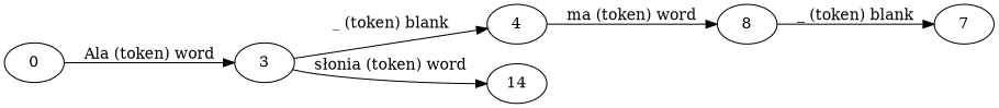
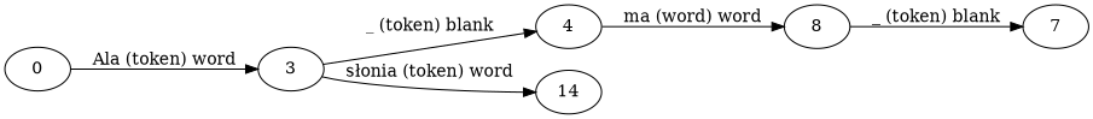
  digraph {
    rankdir=LR
    0
    3
    4
    14
    n5 [label=8]
    7
    0 -> 3 [label="Ala (token) word"]
    3 -> 4 [label="_ (token) blank"]
    3 -> 14 [label="słonia (token) word"]
-   4 -> n5 [label="ma (token) word"]
+   4 -> n5 [label="ma (word) word"]
    n5 -> 7 [label="_ (token) blank"]
  }
